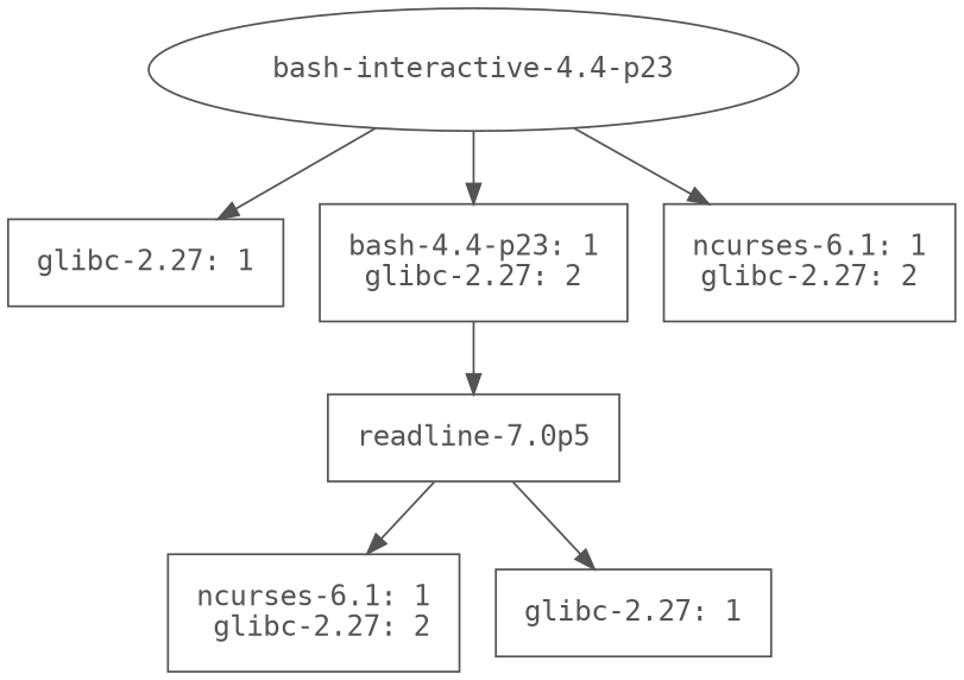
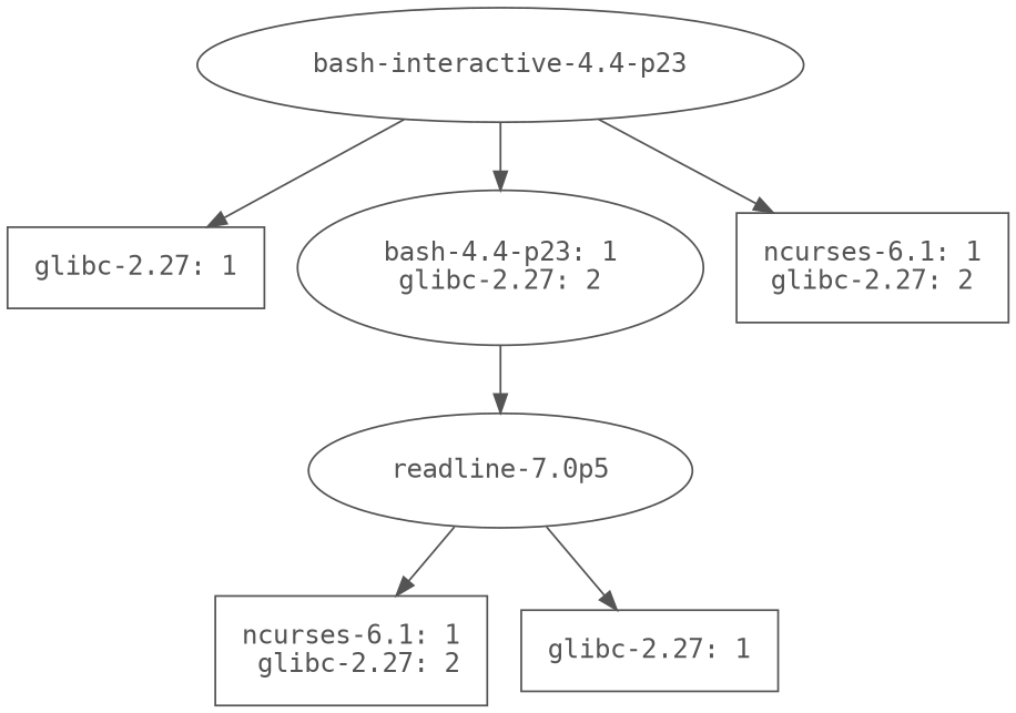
  digraph {
    node [color="#545454" fontcolor="#545454" fontname=monospace margin=.2 shape=rect]
    edge [color="#545454"]
    n1 [label="bash-interactive-4.4-p23" shape=""]
    n2 [label="glibc-2.27: 1"]
-   n3 [label="bash-4.4-p23: 1\nglibc-2.27: 2"]
+   n3 [label="bash-4.4-p23: 1\nglibc-2.27: 2" shape=ellipse]
    n4 [label="ncurses-6.1: 1\nglibc-2.27: 2"]
-   n5 [label="readline-7.0p5" shape=box]
+   n5 [label="readline-7.0p5" shape=""]
    n6 [label="ncurses-6.1: 1\n glibc-2.27: 2"]
    n7 [label="glibc-2.27: 1"]
    n1 -> n2
    n1 -> n3
    n1 -> n4
    n3 -> n5
    n5 -> n6
    n5 -> n7
  }
